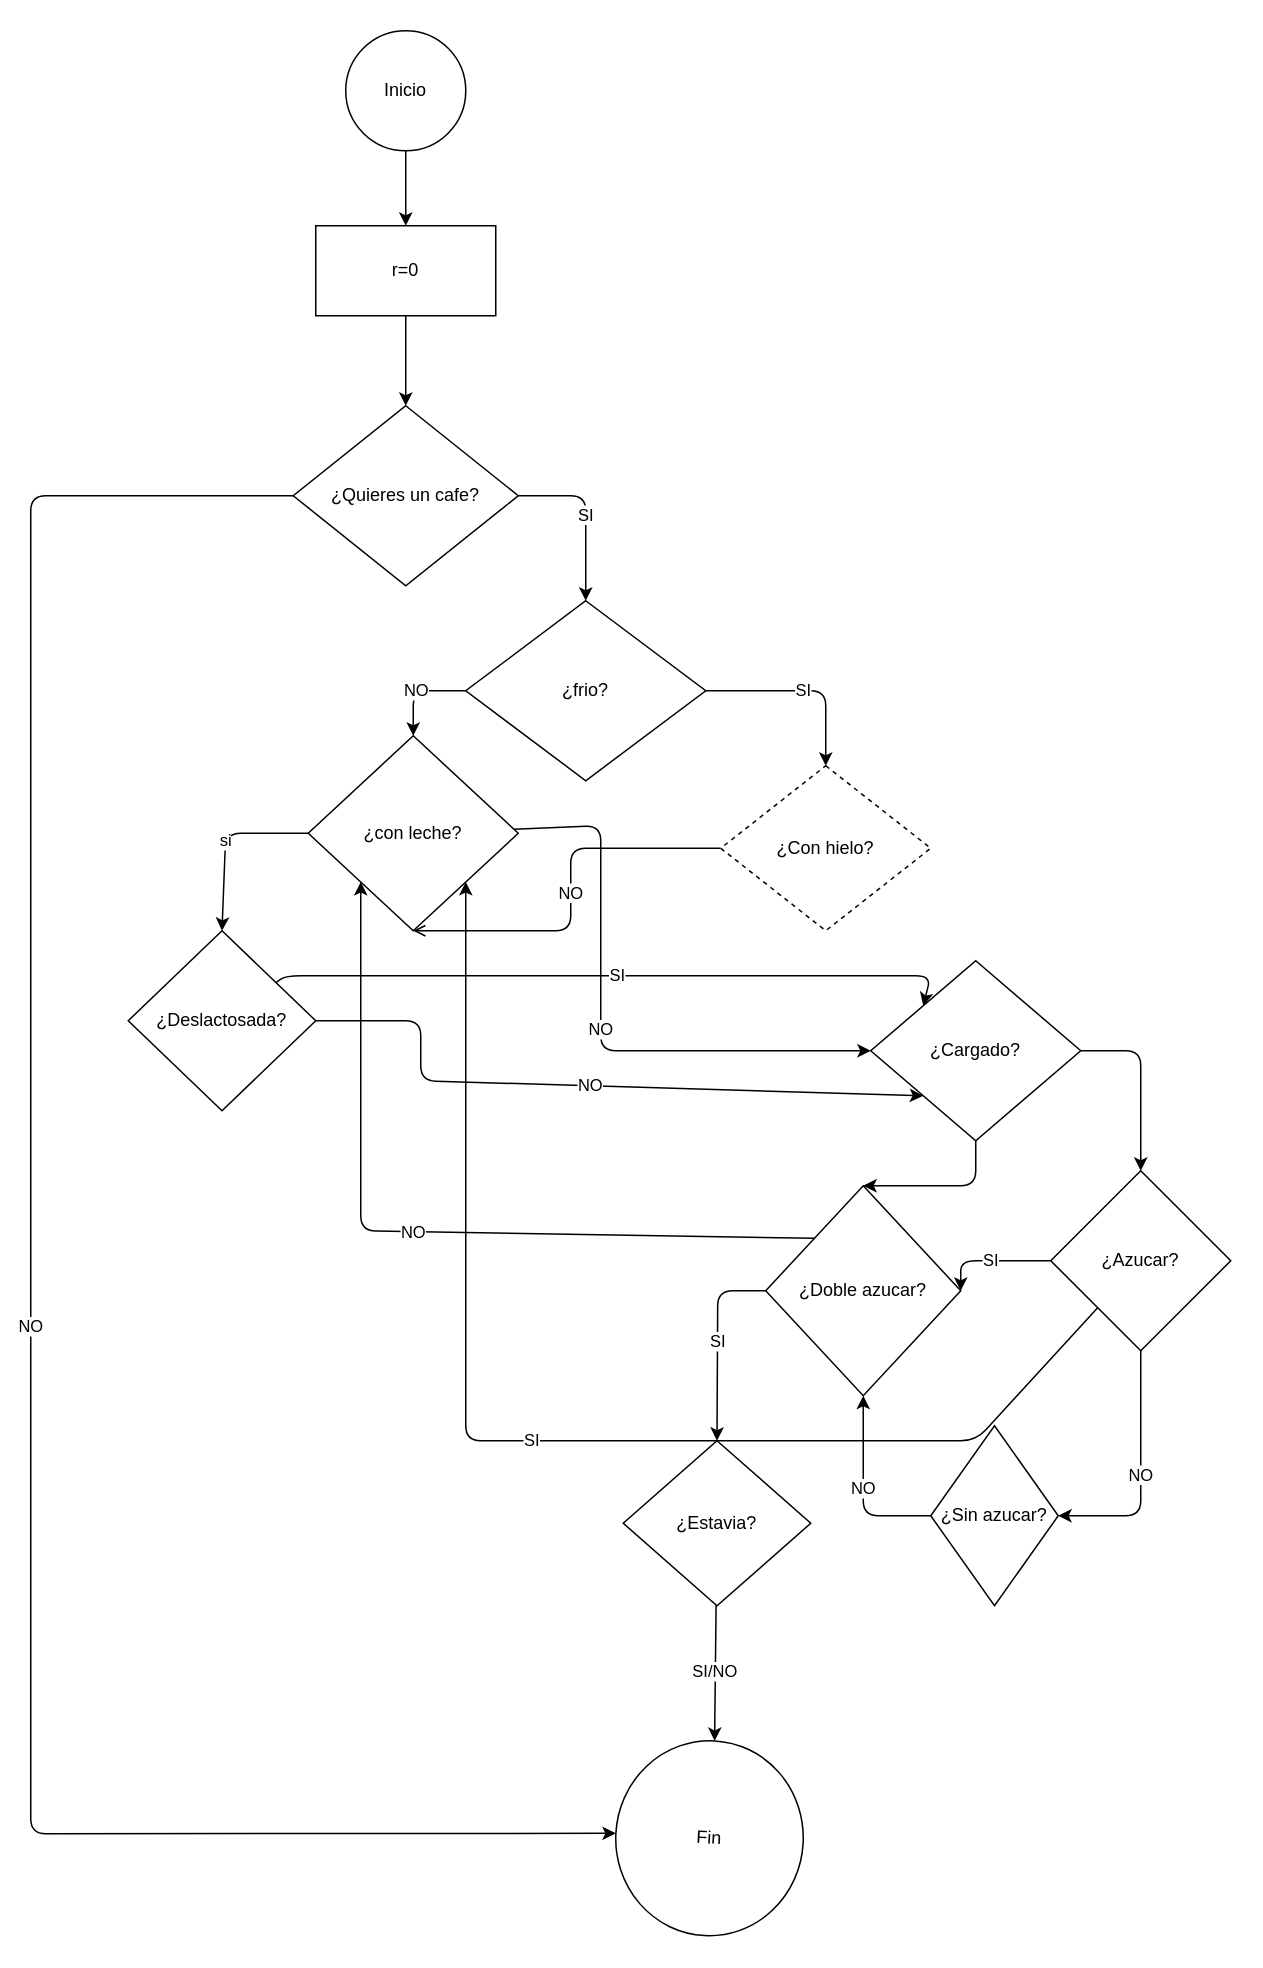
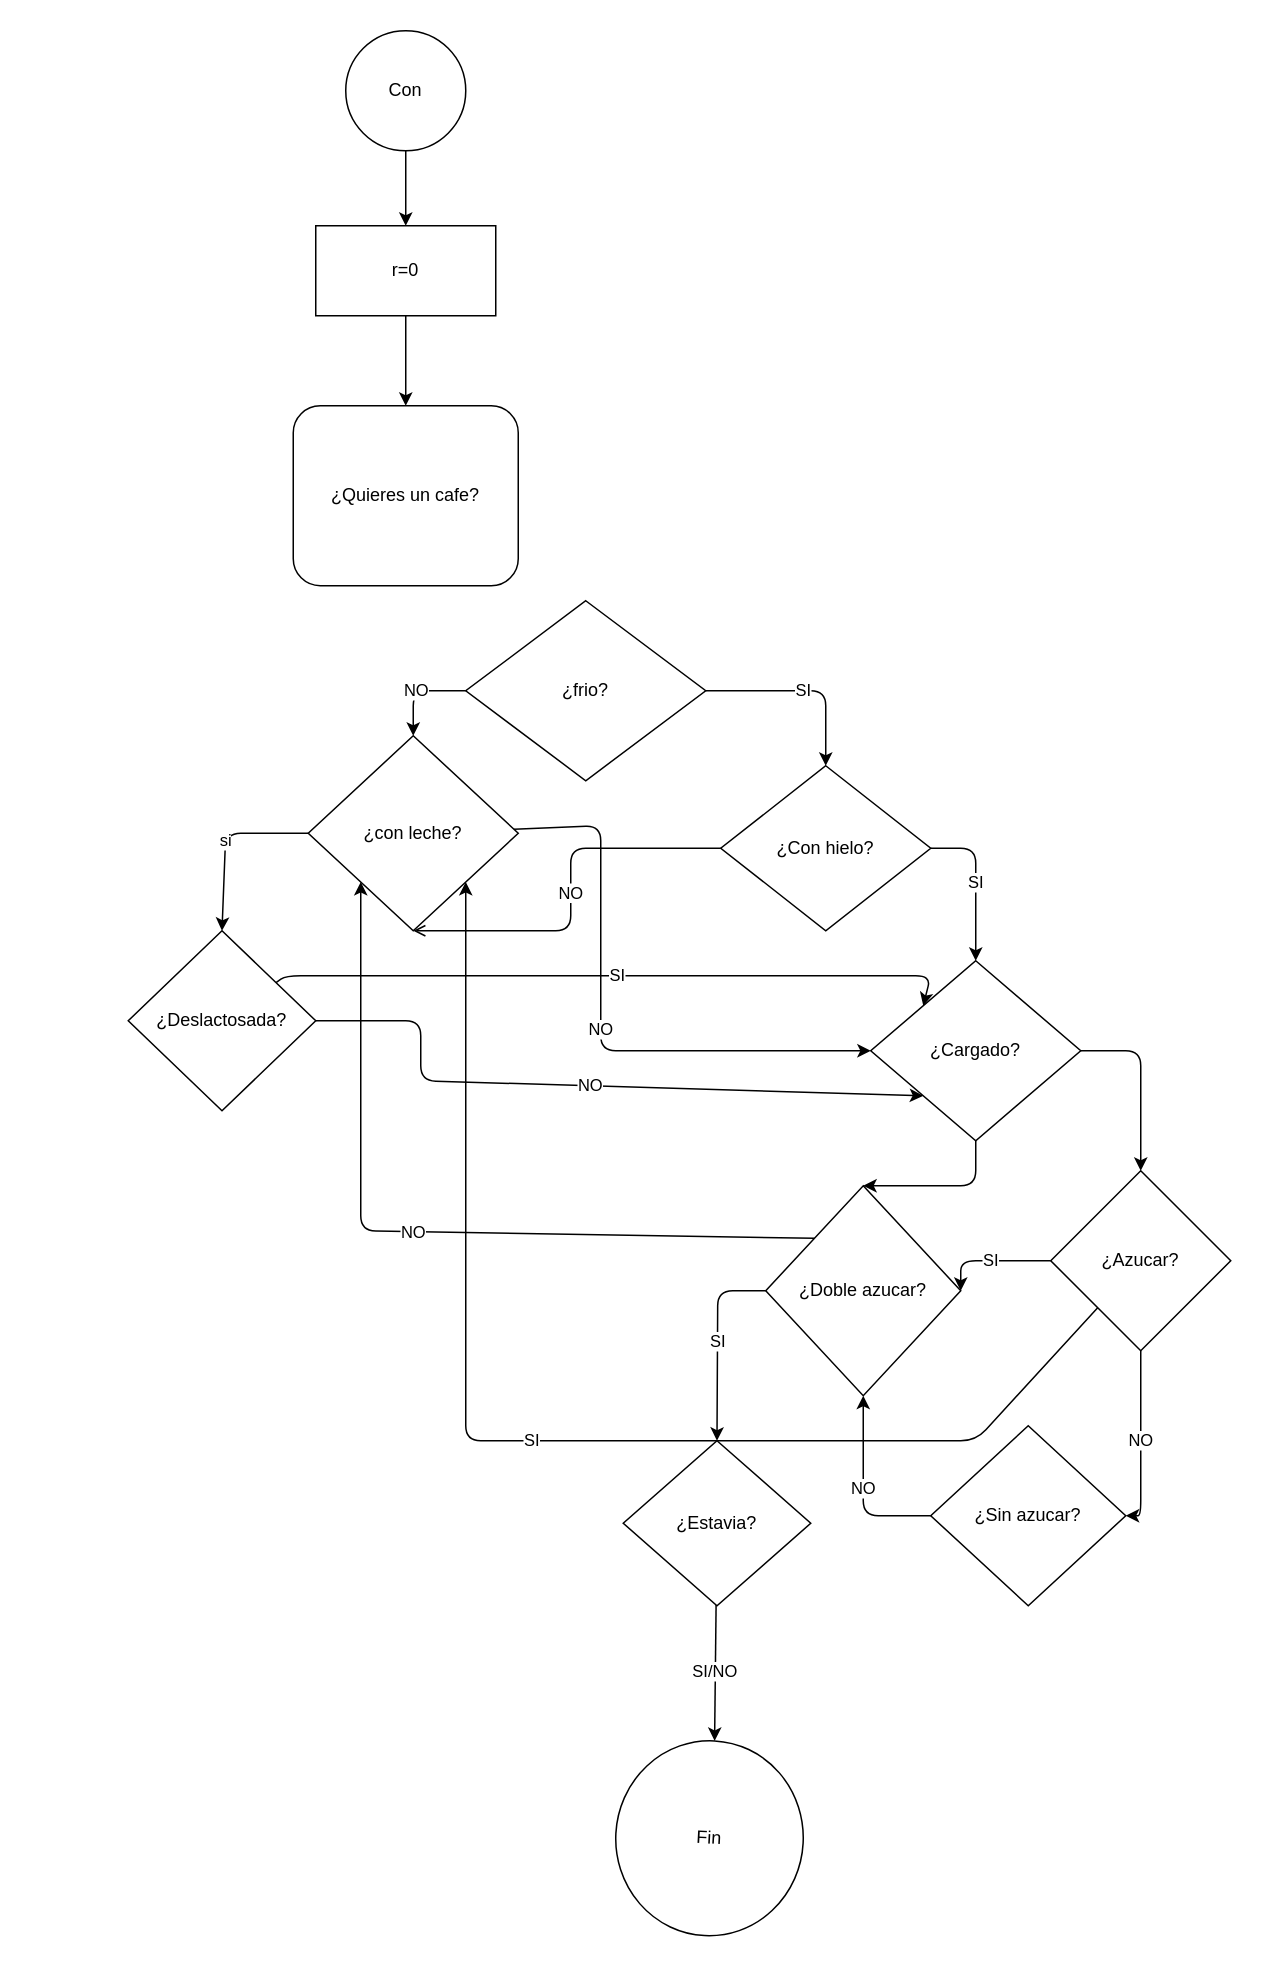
  <mxCell id="0" />
  <mxCell id="1" parent="0" />
  <mxCell id="2" style="edgeStyle=none;html=1;entryX=0.5;entryY=0;entryDx=0;entryDy=0;" edge="1" parent="1" source="3" target="5"><mxGeometry relative="1" as="geometry" /></mxCell>
- <mxCell id="3" value="Inicio" style="ellipse;whiteSpace=wrap;html=1;" parent="1" vertex="1"><mxGeometry x="230" y="20" width="80" height="80" as="geometry" /></mxCell>
+ <mxCell id="3" value="Con" style="ellipse;whiteSpace=wrap;html=1;" parent="1" vertex="1"><mxGeometry x="230" y="20" width="80" height="80" as="geometry" /></mxCell>
  <mxCell id="4" style="edgeStyle=none;html=1;entryX=0.5;entryY=0;entryDx=0;entryDy=0;" edge="1" parent="1" source="5" target="8"><mxGeometry relative="1" as="geometry" /></mxCell>
  <mxCell id="5" value="r=0" style="whiteSpace=wrap;html=1;" parent="1" vertex="1"><mxGeometry x="210" y="150" width="120" height="60" as="geometry" /></mxCell>
- <mxCell id="6" value="SI" style="edgeStyle=none;html=1;entryX=0.5;entryY=0;entryDx=0;entryDy=0;" parent="1" source="8" target="14" edge="1"><mxGeometry relative="1" as="geometry"><Array as="points"><mxPoint x="390" y="330" /></Array></mxGeometry></mxCell>
- <mxCell id="7" value="NO" style="edgeStyle=none;html=1;entryX=0;entryY=0.5;entryDx=0;entryDy=0;" edge="1" parent="1" source="8" target="35"><mxGeometry relative="1" as="geometry"><Array as="points"><mxPoint x="20" y="330" /><mxPoint x="20" y="670" /><mxPoint x="20" y="1222" /></Array></mxGeometry></mxCell>
- <mxCell id="8" value="¿Quieres un cafe?" style="rhombus;whiteSpace=wrap;html=1;" parent="1" vertex="1"><mxGeometry x="195" y="270" width="150" height="120" as="geometry" /></mxCell>
+ <mxCell id="8" value="¿Quieres un cafe?" style="whiteSpace=wrap;html=1;rounded=1;" parent="1" vertex="1"><mxGeometry x="195" y="270" width="150" height="120" as="geometry" /></mxCell>
+ <mxCell id="9" value="SI" style="edgeStyle=none;html=1;exitX=1;exitY=0.5;exitDx=0;exitDy=0;entryX=0.5;entryY=0;entryDx=0;entryDy=0;" edge="1" parent="1" source="11" target="17"><mxGeometry relative="1" as="geometry"><mxPoint x="657" y="640" as="targetPoint" /><Array as="points"><mxPoint x="650" y="565" /></Array></mxGeometry></mxCell>
  <mxCell id="10" value="NO" style="edgeStyle=none;html=1;entryX=0.5;entryY=1;entryDx=0;entryDy=0;endArrow=open;" edge="1" parent="1" source="11" target="20"><mxGeometry relative="1" as="geometry"><Array as="points"><mxPoint x="380" y="565" /><mxPoint x="380" y="620" /></Array></mxGeometry></mxCell>
- <mxCell id="11" value="¿Con hielo?" style="rhombus;whiteSpace=wrap;html=1;dashed=1;" parent="1" vertex="1"><mxGeometry x="480" y="510" width="140" height="110" as="geometry" /></mxCell>
+ <mxCell id="11" value="¿Con hielo?" style="rhombus;whiteSpace=wrap;html=1;" parent="1" vertex="1"><mxGeometry x="480" y="510" width="140" height="110" as="geometry" /></mxCell>
  <mxCell id="12" value="SI" style="edgeStyle=none;html=1;entryX=0.5;entryY=0;entryDx=0;entryDy=0;" parent="1" source="14" target="11" edge="1"><mxGeometry relative="1" as="geometry"><Array as="points"><mxPoint x="550" y="460" /></Array></mxGeometry></mxCell>
  <mxCell id="13" value="NO" style="edgeStyle=none;html=1;entryX=0.5;entryY=0;entryDx=0;entryDy=0;" edge="1" parent="1" source="14" target="20"><mxGeometry relative="1" as="geometry"><Array as="points"><mxPoint x="275" y="460" /></Array></mxGeometry></mxCell>
  <mxCell id="14" value="¿frio?" style="rhombus;whiteSpace=wrap;html=1;" parent="1" vertex="1"><mxGeometry x="310" y="400" width="160" height="120" as="geometry" /></mxCell>
  <mxCell id="15" style="edgeStyle=none;html=1;entryX=0.5;entryY=0;entryDx=0;entryDy=0;" edge="1" parent="1" source="17" target="27"><mxGeometry relative="1" as="geometry"><Array as="points"><mxPoint x="760" y="700" /></Array></mxGeometry></mxCell>
  <mxCell id="16" style="edgeStyle=none;html=1;entryX=0.5;entryY=0;entryDx=0;entryDy=0;" edge="1" parent="1" source="17" target="30"><mxGeometry relative="1" as="geometry"><Array as="points"><mxPoint x="650" y="790" /></Array></mxGeometry></mxCell>
  <mxCell id="17" value="¿Cargado?" style="rhombus;whiteSpace=wrap;html=1;" parent="1" vertex="1"><mxGeometry x="580" y="640" width="140" height="120" as="geometry" /></mxCell>
  <mxCell id="18" value="si" style="edgeStyle=none;html=1;entryX=0.5;entryY=0;entryDx=0;entryDy=0;" edge="1" parent="1" source="20" target="23"><mxGeometry relative="1" as="geometry"><Array as="points"><mxPoint x="150" y="555" /></Array></mxGeometry></mxCell>
  <mxCell id="19" value="NO" style="edgeStyle=none;html=1;entryX=0;entryY=0.5;entryDx=0;entryDy=0;" edge="1" parent="1" source="20" target="17"><mxGeometry relative="1" as="geometry"><Array as="points"><mxPoint x="400" y="550" /><mxPoint x="400" y="700" /></Array></mxGeometry></mxCell>
  <mxCell id="20" value="¿con leche?" style="rhombus;whiteSpace=wrap;html=1;" vertex="1" parent="1"><mxGeometry x="205" y="490" width="140" height="130" as="geometry" /></mxCell>
  <mxCell id="21" value="NO" style="edgeStyle=none;html=1;entryX=0;entryY=1;entryDx=0;entryDy=0;" edge="1" parent="1" source="23" target="17"><mxGeometry relative="1" as="geometry"><Array as="points"><mxPoint x="280" y="680" /><mxPoint x="280" y="720" /></Array></mxGeometry></mxCell>
  <mxCell id="22" value="SI" style="edgeStyle=none;html=1;entryX=0;entryY=0;entryDx=0;entryDy=0;" edge="1" parent="1" source="23" target="17"><mxGeometry relative="1" as="geometry"><Array as="points"><mxPoint x="190" y="650" /><mxPoint x="620" y="650" /></Array></mxGeometry></mxCell>
  <mxCell id="23" value="¿Deslactosada?" style="rhombus;whiteSpace=wrap;html=1;" vertex="1" parent="1"><mxGeometry x="85" y="620" width="125" height="120" as="geometry" /></mxCell>
  <mxCell id="24" value="SI" style="edgeStyle=none;html=1;entryX=1;entryY=1;entryDx=0;entryDy=0;" edge="1" parent="1" source="27" target="20"><mxGeometry relative="1" as="geometry"><Array as="points"><mxPoint x="650" y="960" /><mxPoint x="460" y="960" /><mxPoint x="310" y="960" /><mxPoint x="310" y="770" /></Array></mxGeometry></mxCell>
  <mxCell id="25" value="SI" style="edgeStyle=none;html=1;entryX=1;entryY=0.5;entryDx=0;entryDy=0;" edge="1" parent="1" source="27" target="30"><mxGeometry relative="1" as="geometry"><Array as="points"><mxPoint x="640" y="840" /></Array></mxGeometry></mxCell>
  <mxCell id="26" value="NO" style="edgeStyle=none;html=1;entryX=1;entryY=0.5;entryDx=0;entryDy=0;" edge="1" parent="1" source="27" target="34"><mxGeometry relative="1" as="geometry"><Array as="points"><mxPoint x="760" y="1010" /></Array></mxGeometry></mxCell>
  <mxCell id="27" value="¿Azucar?" style="rhombus;whiteSpace=wrap;html=1;" vertex="1" parent="1"><mxGeometry x="700" y="780" width="120" height="120" as="geometry" /></mxCell>
  <mxCell id="28" value="SI" style="edgeStyle=none;html=1;entryX=0.5;entryY=0;entryDx=0;entryDy=0;" edge="1" parent="1" source="30" target="32"><mxGeometry relative="1" as="geometry"><Array as="points"><mxPoint x="478" y="860" /></Array></mxGeometry></mxCell>
  <mxCell id="29" value="NO" style="edgeStyle=none;html=1;exitX=0;exitY=0;exitDx=0;exitDy=0;entryX=0;entryY=1;entryDx=0;entryDy=0;" edge="1" parent="1" source="30" target="20"><mxGeometry relative="1" as="geometry"><Array as="points"><mxPoint x="240" y="820" /></Array></mxGeometry></mxCell>
  <mxCell id="30" value="¿Doble azucar?" style="rhombus;whiteSpace=wrap;html=1;" vertex="1" parent="1"><mxGeometry x="510" y="790" width="130" height="140" as="geometry" /></mxCell>
  <mxCell id="31" value="SI/NO" style="edgeStyle=none;html=1;entryX=0.5;entryY=0;entryDx=0;entryDy=0;" edge="1" parent="1" source="32" target="35"><mxGeometry relative="1" as="geometry" /></mxCell>
  <mxCell id="32" value="¿Estavia?" style="rhombus;whiteSpace=wrap;html=1;" vertex="1" parent="1"><mxGeometry x="415" y="960" width="125" height="110" as="geometry" /></mxCell>
  <mxCell id="33" value="NO" style="edgeStyle=none;html=1;entryX=0.5;entryY=1;entryDx=0;entryDy=0;" edge="1" parent="1" source="34" target="30"><mxGeometry relative="1" as="geometry"><Array as="points"><mxPoint x="575" y="1010" /></Array></mxGeometry></mxCell>
- <mxCell id="34" value="¿Sin azucar?" style="rhombus;whiteSpace=wrap;html=1;" vertex="1" parent="1"><mxGeometry x="620" y="950" width="85" height="120" as="geometry" /></mxCell>
+ <mxCell id="34" value="¿Sin azucar?" style="rhombus;whiteSpace=wrap;html=1;" vertex="1" parent="1"><mxGeometry x="620" y="950" width="130" height="120" as="geometry" /></mxCell>
  <mxCell id="35" value="Fin&lt;br&gt;" style="ellipse;whiteSpace=wrap;html=1;rotation=3;" vertex="1" parent="1"><mxGeometry x="410" y="1160" width="125" height="130" as="geometry" /></mxCell>
